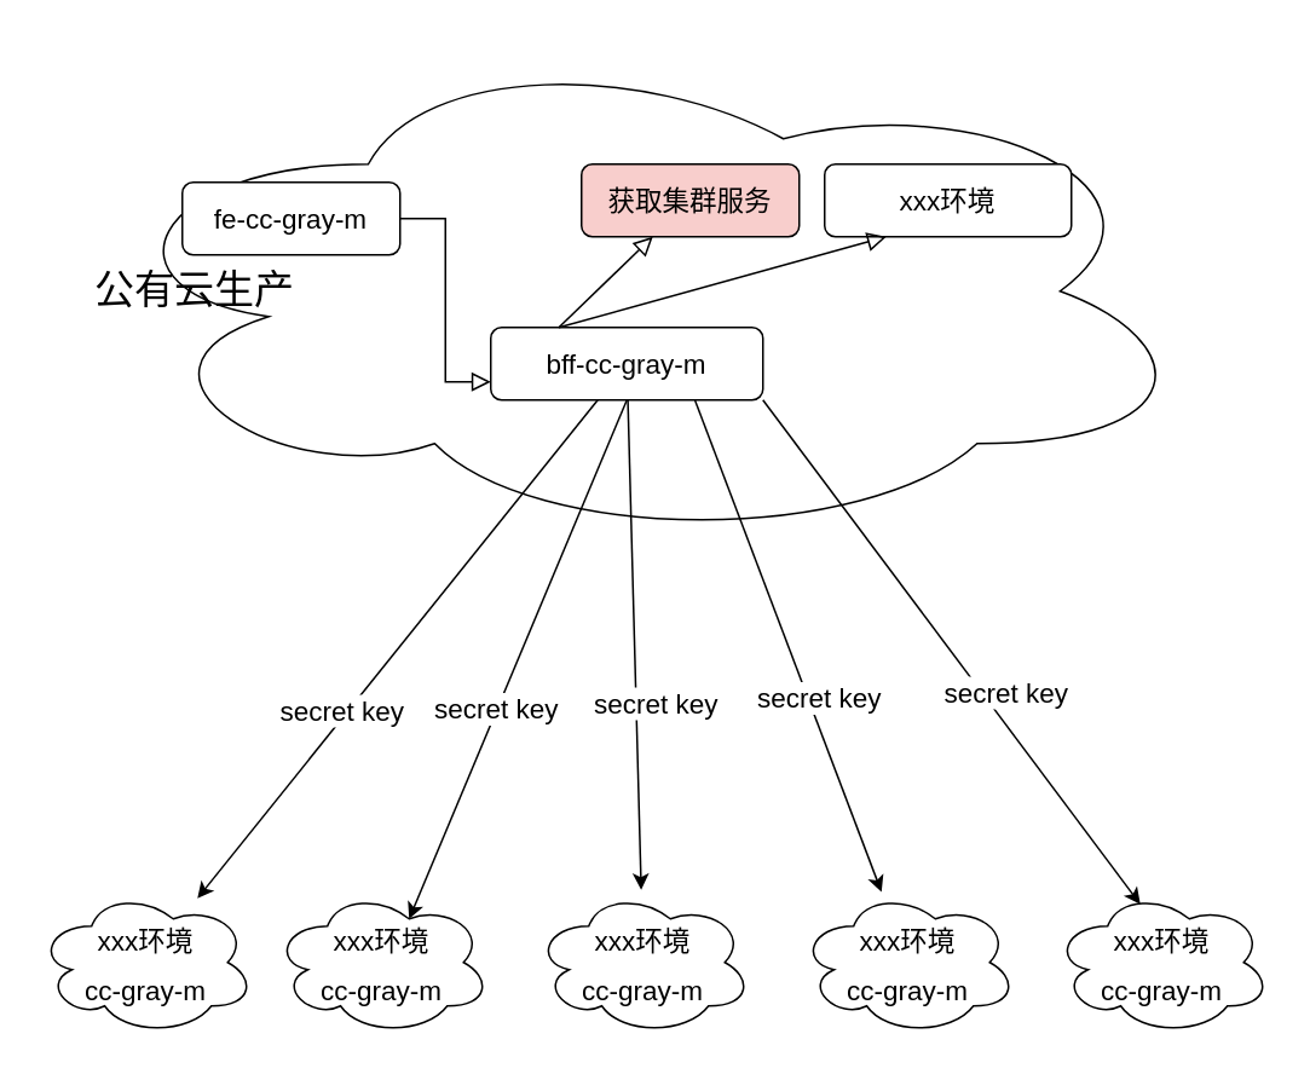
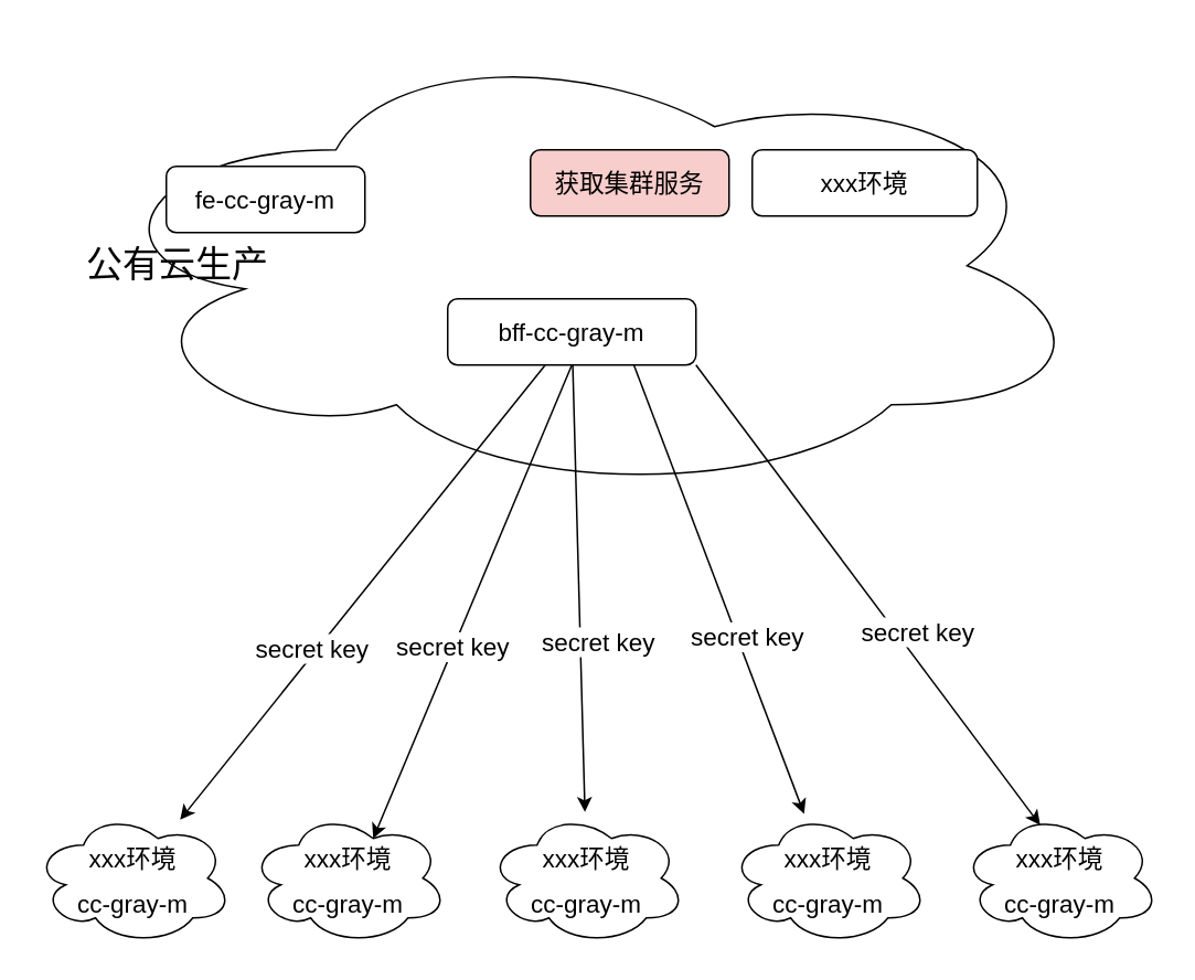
  <mxCell id="0" />
  <mxCell id="1" parent="0" />
  <mxCell id="2" value="&lt;font style=&quot;font-size: 22px;&quot;&gt;公有云生产&lt;/font&gt;" style="ellipse;shape=cloud;whiteSpace=wrap;html=1;align=left;" vertex="1" parent="1"><mxGeometry x="50" y="20" width="610" height="280" as="geometry" /></mxCell>
- <mxCell id="3" value="" style="rounded=0;html=1;jettySize=auto;orthogonalLoop=1;fontSize=11;endArrow=block;endFill=0;endSize=8;strokeWidth=1;shadow=0;labelBackgroundColor=none;edgeStyle=orthogonalEdgeStyle;entryX=0;entryY=0.75;entryDx=0;entryDy=0;" parent="1" source="4" target="15" edge="1"><mxGeometry relative="1" as="geometry"><mxPoint x="300" y="270" as="targetPoint" /><Array as="points" /></mxGeometry></mxCell>
  <mxCell id="4" value="&lt;font style=&quot;font-size: 15px;&quot;&gt;fe-cc-gray-m&lt;/font&gt;" style="rounded=1;whiteSpace=wrap;html=1;fontSize=12;glass=0;strokeWidth=1;shadow=0;" parent="1" vertex="1"><mxGeometry x="100" y="100" width="120" height="40" as="geometry" /></mxCell>
  <mxCell id="5" style="rounded=0;orthogonalLoop=1;jettySize=auto;html=1;fontSize=15;" edge="1" parent="1" source="15" target="16"><mxGeometry relative="1" as="geometry" /></mxCell>
  <mxCell id="6" value="secret key" style="edgeLabel;html=1;align=center;verticalAlign=middle;resizable=0;points=[];fontSize=15;" vertex="1" connectable="0" parent="5"><mxGeometry x="0.017" y="-4" relative="1" as="geometry"><mxPoint x="-26" y="33" as="offset" /></mxGeometry></mxCell>
  <mxCell id="7" style="edgeStyle=none;rounded=0;orthogonalLoop=1;jettySize=auto;html=1;exitX=0.5;exitY=1;exitDx=0;exitDy=0;entryX=0.625;entryY=0.2;entryDx=0;entryDy=0;entryPerimeter=0;fontSize=15;" edge="1" parent="1" source="15" target="17"><mxGeometry relative="1" as="geometry" /></mxCell>
  <mxCell id="8" value="secret key" style="edgeLabel;html=1;align=center;verticalAlign=middle;resizable=0;points=[];fontSize=15;" vertex="1" connectable="0" parent="7"><mxGeometry x="0.168" y="-3" relative="1" as="geometry"><mxPoint y="4" as="offset" /></mxGeometry></mxCell>
  <mxCell id="9" style="edgeStyle=none;rounded=0;orthogonalLoop=1;jettySize=auto;html=1;fontSize=15;" edge="1" parent="1" source="15" target="18"><mxGeometry relative="1" as="geometry"><mxPoint x="560" y="360" as="sourcePoint" /></mxGeometry></mxCell>
  <mxCell id="10" value="secret key" style="edgeLabel;html=1;align=center;verticalAlign=middle;resizable=0;points=[];fontSize=15;" vertex="1" connectable="0" parent="9"><mxGeometry x="0.238" y="1" relative="1" as="geometry"><mxPoint x="9" as="offset" /></mxGeometry></mxCell>
  <mxCell id="11" style="edgeStyle=none;rounded=0;orthogonalLoop=1;jettySize=auto;html=1;exitX=0.75;exitY=1;exitDx=0;exitDy=0;fontSize=15;" edge="1" parent="1" source="15" target="19"><mxGeometry relative="1" as="geometry" /></mxCell>
  <mxCell id="12" value="secret key" style="edgeLabel;html=1;align=center;verticalAlign=middle;resizable=0;points=[];fontSize=15;" vertex="1" connectable="0" parent="11"><mxGeometry x="0.213" y="2" relative="1" as="geometry"><mxPoint x="4" as="offset" /></mxGeometry></mxCell>
  <mxCell id="13" style="edgeStyle=none;rounded=0;orthogonalLoop=1;jettySize=auto;html=1;exitX=1;exitY=1;exitDx=0;exitDy=0;entryX=0.4;entryY=0.1;entryDx=0;entryDy=0;entryPerimeter=0;fontSize=15;" edge="1" parent="1" source="15" target="20"><mxGeometry relative="1" as="geometry" /></mxCell>
  <mxCell id="14" value="secret key" style="edgeLabel;html=1;align=center;verticalAlign=middle;resizable=0;points=[];fontSize=15;" vertex="1" connectable="0" parent="13"><mxGeometry x="0.111" y="2" relative="1" as="geometry"><mxPoint x="16" y="7" as="offset" /></mxGeometry></mxCell>
  <mxCell id="15" value="&lt;font style=&quot;font-size: 15px;&quot;&gt;bff-cc-gray-m&lt;/font&gt;" style="rounded=1;whiteSpace=wrap;html=1;fontSize=12;glass=0;strokeWidth=1;shadow=0;" vertex="1" parent="1"><mxGeometry x="270" y="180" width="150" height="40" as="geometry" /></mxCell>
  <mxCell id="16" value="&lt;font style=&quot;font-size: 15px;&quot;&gt;xxx环境&lt;br&gt;cc-gray-m&lt;/font&gt;" style="ellipse;shape=cloud;whiteSpace=wrap;html=1;fontSize=22;" vertex="1" parent="1"><mxGeometry x="20" y="490" width="120" height="80" as="geometry" /></mxCell>
  <mxCell id="17" value="&lt;font style=&quot;font-size: 15px;&quot;&gt;xxx环境&lt;br&gt;cc-gray-m&lt;/font&gt;" style="ellipse;shape=cloud;whiteSpace=wrap;html=1;fontSize=22;" vertex="1" parent="1"><mxGeometry x="150" y="490" width="120" height="80" as="geometry" /></mxCell>
  <mxCell id="18" value="&lt;font style=&quot;font-size: 15px;&quot;&gt;xxx环境&lt;br&gt;cc-gray-m&lt;/font&gt;" style="ellipse;shape=cloud;whiteSpace=wrap;html=1;fontSize=22;" vertex="1" parent="1"><mxGeometry x="294" y="490" width="120" height="80" as="geometry" /></mxCell>
  <mxCell id="19" value="&lt;font style=&quot;font-size: 15px;&quot;&gt;xxx环境&lt;br&gt;cc-gray-m&lt;/font&gt;" style="ellipse;shape=cloud;whiteSpace=wrap;html=1;fontSize=22;" vertex="1" parent="1"><mxGeometry x="440" y="490" width="120" height="80" as="geometry" /></mxCell>
  <mxCell id="20" value="&lt;font style=&quot;font-size: 15px;&quot;&gt;xxx环境&lt;br&gt;cc-gray-m&lt;/font&gt;" style="ellipse;shape=cloud;whiteSpace=wrap;html=1;fontSize=22;" vertex="1" parent="1"><mxGeometry x="580" y="490" width="120" height="80" as="geometry" /></mxCell>
  <mxCell id="21" value="&lt;span style=&quot;font-size: 15px;&quot;&gt;获取集群服务&lt;/span&gt;" style="rounded=1;whiteSpace=wrap;html=1;fontSize=12;glass=0;strokeWidth=1;shadow=0;fillColor=#f8cecc;" vertex="1" parent="1"><mxGeometry x="320" y="90" width="120" height="40" as="geometry" /></mxCell>
- <mxCell id="22" value="" style="rounded=0;html=1;jettySize=auto;orthogonalLoop=1;fontSize=11;endArrow=block;endFill=0;endSize=8;strokeWidth=1;shadow=0;labelBackgroundColor=none;exitX=0.25;exitY=0;exitDx=0;exitDy=0;" edge="1" parent="1" source="15" target="21"><mxGeometry relative="1" as="geometry"><mxPoint x="260" y="150" as="sourcePoint" /><mxPoint x="320" y="220" as="targetPoint" /></mxGeometry></mxCell>
  <mxCell id="23" value="&lt;span style=&quot;font-size: 15px;&quot;&gt;xxx环境&lt;/span&gt;" style="rounded=1;whiteSpace=wrap;html=1;fontSize=12;glass=0;strokeWidth=1;shadow=0;" vertex="1" parent="1"><mxGeometry x="454" y="90" width="136" height="40" as="geometry" /></mxCell>
- <mxCell id="24" value="" style="rounded=0;html=1;jettySize=auto;orthogonalLoop=1;fontSize=11;endArrow=block;endFill=0;endSize=8;strokeWidth=1;shadow=0;labelBackgroundColor=none;exitX=0.25;exitY=0;exitDx=0;exitDy=0;entryX=0.25;entryY=1;entryDx=0;entryDy=0;" edge="1" parent="1" source="15" target="23"><mxGeometry relative="1" as="geometry"><mxPoint x="300" y="180" as="sourcePoint" /><mxPoint x="357.143" y="130" as="targetPoint" /></mxGeometry></mxCell>
